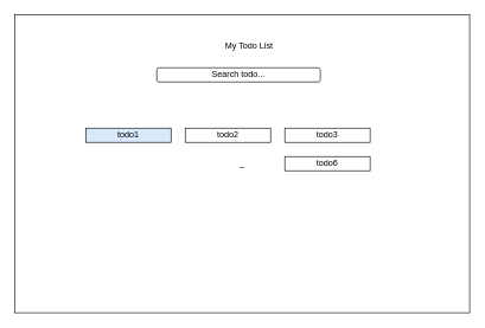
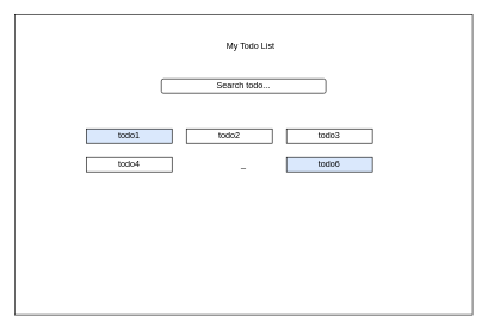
  <mxCell id="0" />
  <mxCell id="1" parent="0" />
  <mxCell id="2" value="_" style="rounded=0;whiteSpace=wrap;html=1;" parent="1" vertex="1"><mxGeometry x="20" y="20" width="640" height="420" as="geometry" /></mxCell>
- <mxCell id="3" value="Search todo..." style="rounded=1;whiteSpace=wrap;html=1;" parent="1" vertex="1"><mxGeometry x="220" y="95" width="230" height="20" as="geometry" /></mxCell>
+ <mxCell id="3" value="Search todo..." style="rounded=1;whiteSpace=wrap;html=1;" parent="1" vertex="1"><mxGeometry x="225" y="110" width="230" height="20" as="geometry" /></mxCell>
  <mxCell id="4" value="todo1" style="rounded=0;whiteSpace=wrap;html=1;fillColor=#dae8fc;" parent="1" vertex="1"><mxGeometry x="120" y="180" width="120" height="20" as="geometry" /></mxCell>
+ <mxCell id="5" value="todo4" style="rounded=0;whiteSpace=wrap;html=1;" parent="1" vertex="1"><mxGeometry x="120" y="220" width="120" height="20" as="geometry" /></mxCell>
  <mxCell id="6" value="todo2" style="rounded=0;whiteSpace=wrap;html=1;" parent="1" vertex="1"><mxGeometry x="260" y="180" width="120" height="20" as="geometry" /></mxCell>
  <mxCell id="7" value="todo3" style="rounded=0;whiteSpace=wrap;html=1;" parent="1" vertex="1"><mxGeometry x="400" y="180" width="120" height="20" as="geometry" /></mxCell>
- <mxCell id="8" value="todo6" style="rounded=0;whiteSpace=wrap;html=1;" parent="1" vertex="1"><mxGeometry x="400" y="220" width="120" height="20" as="geometry" /></mxCell>
+ <mxCell id="8" value="todo6" style="rounded=0;whiteSpace=wrap;html=1;fillColor=#dae8fc;" parent="1" vertex="1"><mxGeometry x="400" y="220" width="120" height="20" as="geometry" /></mxCell>
  <mxCell id="9" value="My Todo List" style="text;html=1;strokeColor=none;fillColor=none;align=center;verticalAlign=middle;whiteSpace=wrap;rounded=0;" parent="1" vertex="1"><mxGeometry x="300" y="50" width="100" height="30" as="geometry" /></mxCell>
